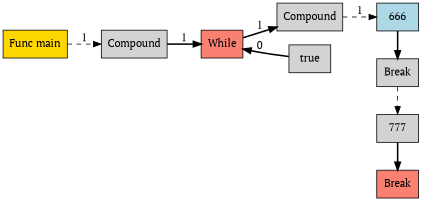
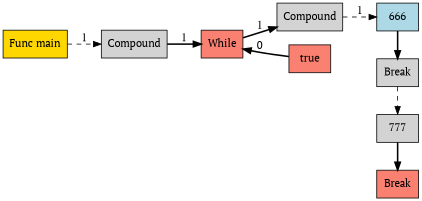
  digraph {
    fontname="PT Serif"
    rankdir=LR
    node [fillcolor=lightgrey fontname="PT Serif" shape=box style=filled]
    edge [fontname="PT Serif" style=bold]
    n1 [fillcolor=gold label="Func main"]
    n2 [label=Compound]
    n3 [fillcolor=salmon label=While]
-   n4 [label=true]
+   n4 [fillcolor=salmon label=true]
    n5 [label=Compound]
    n6 [fillcolor=lightblue label=666]
    n7 [label=Break]
    n8 [label=777]
    n9 [fillcolor=salmon label=Break]
    subgraph sub_1 {
      n1
      n2
    }
    subgraph sub_2 {
      ordering=out
      rank=same
      n2
    }
    subgraph sub_3 {
      ordering=out
      rank=same
      n3
    }
    subgraph sub_4 {
      n2
      n3
    }
    subgraph sub_5 {
      ordering=out
      rank=same
      n4
      n5
    }
    subgraph sub_6 {
      n3
      n4
      n5
    }
    subgraph sub_7 {
      ordering=out
      rank=same
      n6
    }
    subgraph sub_8 {
      n5
      n6
    }
    subgraph sub_9 {
      rank=same
      n6
      n7
      n8
      n9
    }
    subgraph sub_10 {
      n6
      n7
      n8
      n9
    }
    n1 -> n2 [label=1 style=dashed]
    n2 -> n3 [label=1]
    n3 -> n5 [label=1]
    n4 -> n3 [label=0]
    n5 -> n6 [label=1 style=dashed]
    n6 -> n7
    n7 -> n8 [style=dashed]
    n8 -> n9
  }
